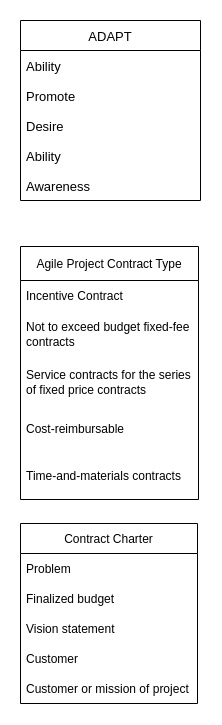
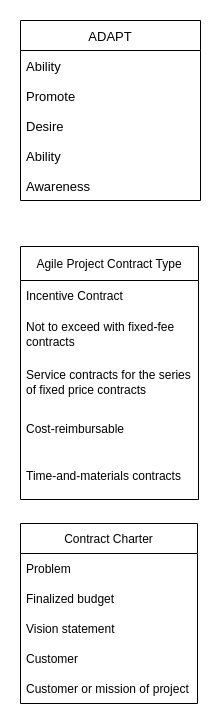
  <mxCell id="0" />
  <mxCell id="1" parent="0" />
  <mxCell id="2" value="Agile Project Contract Type" style="swimlane;fontStyle=0;childLayout=stackLayout;horizontal=1;startSize=34;horizontalStack=0;resizeParent=1;resizeParentMax=0;resizeLast=0;collapsible=1;marginBottom=0;glass=0;rounded=0;swimlaneLine=1;" vertex="1" parent="1"><mxGeometry x="20" y="246" width="178" height="253" as="geometry"><mxRectangle x="80" y="532" width="180" height="34" as="alternateBounds" /></mxGeometry></mxCell>
  <mxCell id="3" value="Incentive Contract" style="text;strokeColor=none;fillColor=none;align=left;verticalAlign=middle;spacingLeft=4;spacingRight=4;overflow=hidden;points=[[0,0.5],[1,0.5]];portConstraint=eastwest;rotatable=0;" vertex="1" parent="2"><mxGeometry y="34" width="178" height="30" as="geometry" /></mxCell>
- <mxCell id="4" value="Not to exceed budget fixed-fee contracts" style="text;strokeColor=none;fillColor=none;align=left;verticalAlign=middle;spacingLeft=4;spacingRight=4;overflow=hidden;points=[[0,0.5],[1,0.5]];portConstraint=eastwest;rotatable=0;whiteSpace=wrap;" vertex="1" parent="2"><mxGeometry y="64" width="178" height="48" as="geometry" /></mxCell>
+ <mxCell id="4" value="Not to exceed with fixed-fee contracts" style="text;strokeColor=none;fillColor=none;align=left;verticalAlign=middle;spacingLeft=4;spacingRight=4;overflow=hidden;points=[[0,0.5],[1,0.5]];portConstraint=eastwest;rotatable=0;whiteSpace=wrap;" vertex="1" parent="2"><mxGeometry y="64" width="178" height="48" as="geometry" /></mxCell>
  <mxCell id="5" value="Service contracts for the series of fixed price contracts" style="text;strokeColor=none;fillColor=none;align=left;verticalAlign=middle;spacingLeft=4;spacingRight=4;overflow=hidden;points=[[0,0.5],[1,0.5]];portConstraint=eastwest;rotatable=0;whiteSpace=wrap;" vertex="1" parent="2"><mxGeometry y="112" width="178" height="47" as="geometry" /></mxCell>
  <mxCell id="6" value="Cost-reimbursable" style="text;strokeColor=none;fillColor=none;align=left;verticalAlign=middle;spacingLeft=4;spacingRight=4;overflow=hidden;points=[[0,0.5],[1,0.5]];portConstraint=eastwest;rotatable=0;whiteSpace=wrap;" vertex="1" parent="2"><mxGeometry y="159" width="178" height="47" as="geometry" /></mxCell>
  <mxCell id="7" value="Time-and-materials contracts" style="text;strokeColor=none;fillColor=none;align=left;verticalAlign=middle;spacingLeft=4;spacingRight=4;overflow=hidden;points=[[0,0.5],[1,0.5]];portConstraint=eastwest;rotatable=0;whiteSpace=wrap;" vertex="1" parent="2"><mxGeometry y="206" width="178" height="47" as="geometry" /></mxCell>
  <mxCell id="8" value="Contract Charter" style="swimlane;fontStyle=0;childLayout=stackLayout;horizontal=1;startSize=30;horizontalStack=0;resizeParent=1;resizeParentMax=0;resizeLast=0;collapsible=1;marginBottom=0;rounded=0;glass=0;" vertex="1" parent="1"><mxGeometry x="20" y="523" width="177" height="180" as="geometry" /></mxCell>
  <mxCell id="9" value="Problem" style="text;strokeColor=none;fillColor=none;align=left;verticalAlign=middle;spacingLeft=4;spacingRight=4;overflow=hidden;points=[[0,0.5],[1,0.5]];portConstraint=eastwest;rotatable=0;rounded=0;glass=0;" vertex="1" parent="8"><mxGeometry y="30" width="177" height="30" as="geometry" /></mxCell>
  <mxCell id="10" value="Finalized budget" style="text;strokeColor=none;fillColor=none;align=left;verticalAlign=middle;spacingLeft=4;spacingRight=4;overflow=hidden;points=[[0,0.5],[1,0.5]];portConstraint=eastwest;rotatable=0;rounded=0;glass=0;" vertex="1" parent="8"><mxGeometry y="60" width="177" height="30" as="geometry" /></mxCell>
  <mxCell id="11" value="Vision statement" style="text;strokeColor=none;fillColor=none;align=left;verticalAlign=middle;spacingLeft=4;spacingRight=4;overflow=hidden;points=[[0,0.5],[1,0.5]];portConstraint=eastwest;rotatable=0;rounded=0;glass=0;" vertex="1" parent="8"><mxGeometry y="90" width="177" height="30" as="geometry" /></mxCell>
  <mxCell id="12" value="Customer" style="text;strokeColor=none;fillColor=none;align=left;verticalAlign=middle;spacingLeft=4;spacingRight=4;overflow=hidden;points=[[0,0.5],[1,0.5]];portConstraint=eastwest;rotatable=0;rounded=0;glass=0;" vertex="1" parent="8"><mxGeometry y="120" width="177" height="30" as="geometry" /></mxCell>
  <mxCell id="13" value="Customer or mission of project" style="text;strokeColor=none;fillColor=none;align=left;verticalAlign=middle;spacingLeft=4;spacingRight=4;overflow=hidden;points=[[0,0.5],[1,0.5]];portConstraint=eastwest;rotatable=0;rounded=0;glass=0;" vertex="1" parent="8"><mxGeometry y="150" width="177" height="30" as="geometry" /></mxCell>
  <mxCell id="14" value="ADAPT" style="swimlane;fontStyle=0;childLayout=stackLayout;horizontal=1;startSize=30;horizontalStack=0;resizeParent=1;resizeParentMax=0;resizeLast=0;collapsible=1;marginBottom=0;rounded=0;glass=0;labelBackgroundColor=none;fontFamily=Helvetica;fontSize=13;fillColor=none;" vertex="1" parent="1"><mxGeometry x="20" y="20" width="180" height="180" as="geometry" /></mxCell>
  <mxCell id="15" value="Ability" style="text;strokeColor=none;fillColor=none;align=left;verticalAlign=middle;spacingLeft=4;spacingRight=4;overflow=hidden;points=[[0,0.5],[1,0.5]];portConstraint=eastwest;rotatable=0;rounded=0;glass=0;labelBackgroundColor=none;fontFamily=Helvetica;fontSize=13;" vertex="1" parent="14"><mxGeometry y="30" width="180" height="30" as="geometry" /></mxCell>
  <mxCell id="16" value="Promote" style="text;strokeColor=none;fillColor=none;align=left;verticalAlign=middle;spacingLeft=4;spacingRight=4;overflow=hidden;points=[[0,0.5],[1,0.5]];portConstraint=eastwest;rotatable=0;rounded=0;glass=0;labelBackgroundColor=none;fontFamily=Helvetica;fontSize=13;" vertex="1" parent="14"><mxGeometry y="60" width="180" height="30" as="geometry" /></mxCell>
  <mxCell id="17" value="Desire" style="text;strokeColor=none;fillColor=none;align=left;verticalAlign=middle;spacingLeft=4;spacingRight=4;overflow=hidden;points=[[0,0.5],[1,0.5]];portConstraint=eastwest;rotatable=0;rounded=0;glass=0;labelBackgroundColor=none;fontFamily=Helvetica;fontSize=13;" vertex="1" parent="14"><mxGeometry y="90" width="180" height="30" as="geometry" /></mxCell>
  <mxCell id="18" value="Ability" style="text;strokeColor=none;fillColor=none;align=left;verticalAlign=middle;spacingLeft=4;spacingRight=4;overflow=hidden;points=[[0,0.5],[1,0.5]];portConstraint=eastwest;rotatable=0;rounded=0;glass=0;labelBackgroundColor=none;fontFamily=Helvetica;fontSize=13;" vertex="1" parent="14"><mxGeometry y="120" width="180" height="30" as="geometry" /></mxCell>
  <mxCell id="19" value="Awareness" style="text;strokeColor=none;fillColor=none;align=left;verticalAlign=middle;spacingLeft=4;spacingRight=4;overflow=hidden;points=[[0,0.5],[1,0.5]];portConstraint=eastwest;rotatable=0;rounded=0;glass=0;labelBackgroundColor=none;fontFamily=Helvetica;fontSize=13;" vertex="1" parent="14"><mxGeometry y="150" width="180" height="30" as="geometry" /></mxCell>
